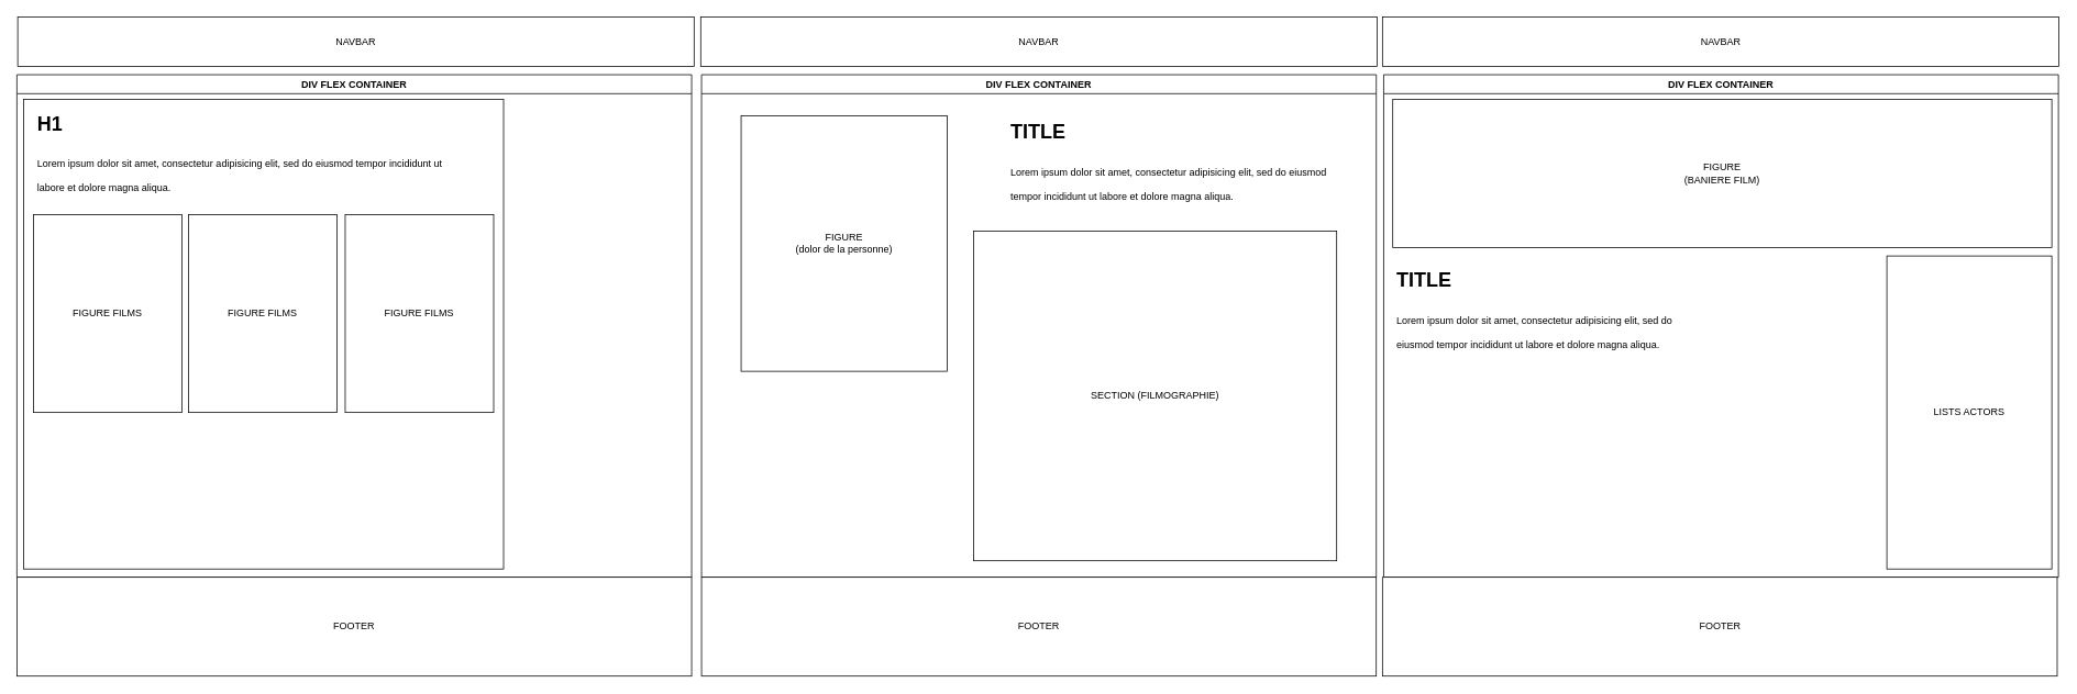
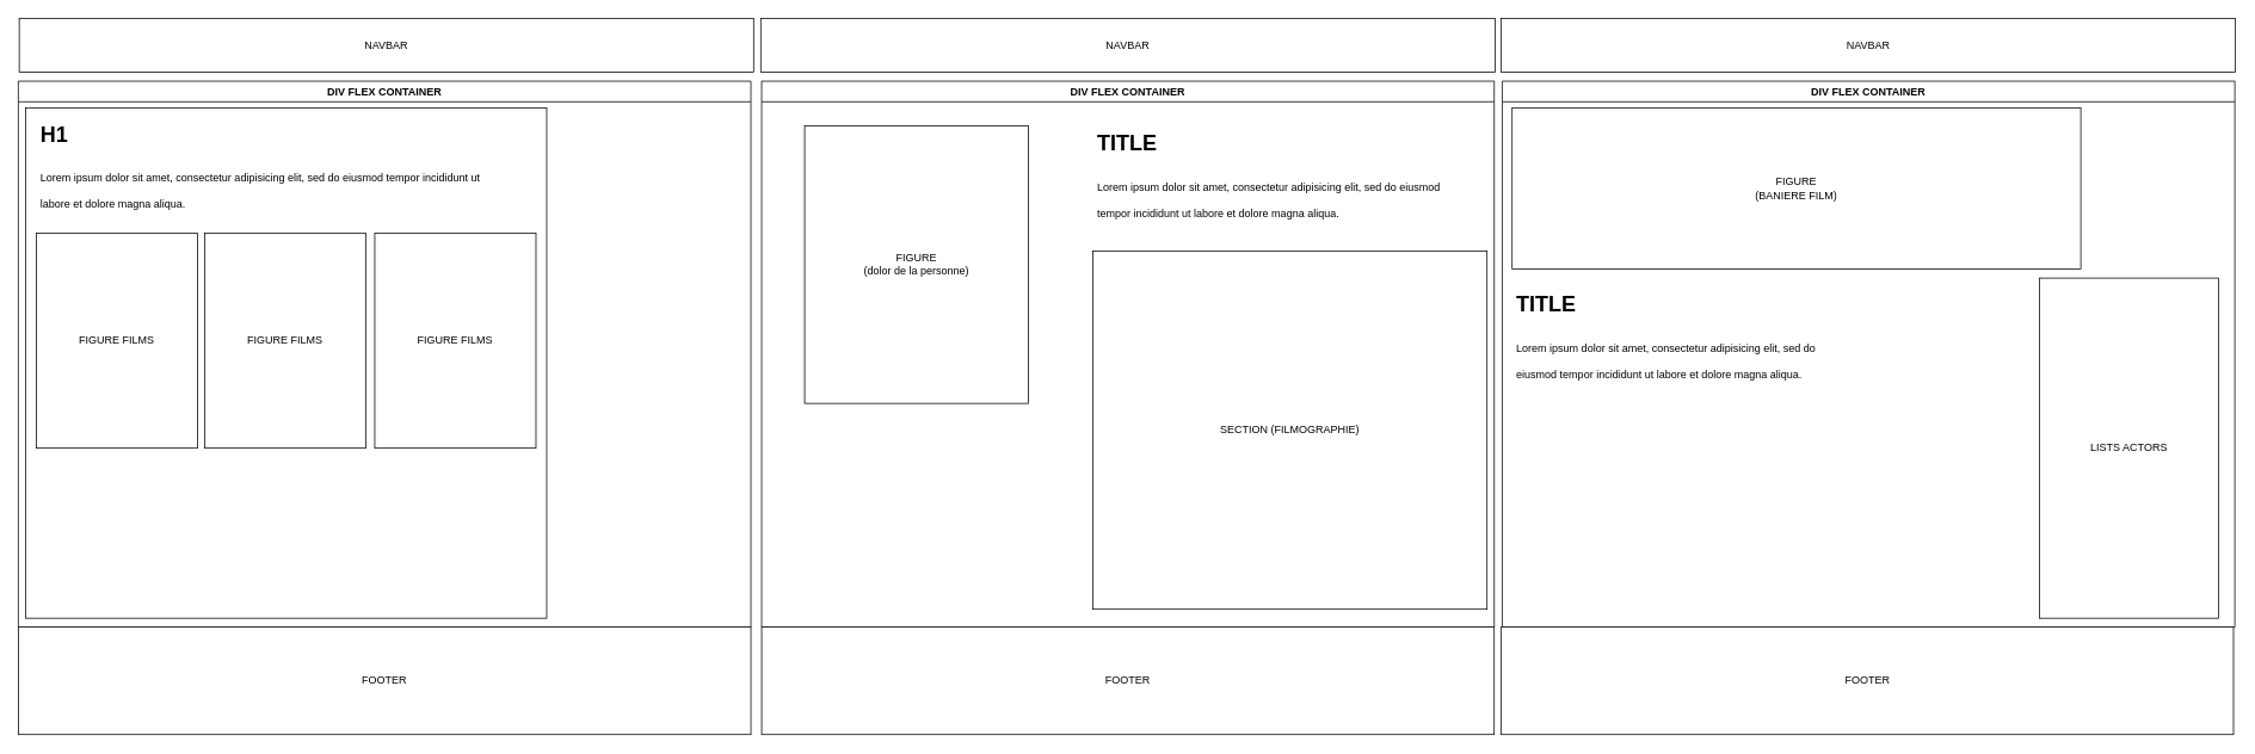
  <mxCell id="0" />
  <mxCell id="1" parent="0" />
  <mxCell id="2" value="NAVBAR" style="rounded=0;whiteSpace=wrap;html=1;" vertex="1" parent="1"><mxGeometry x="21" width="820" height="60" as="geometry" y="20" /></mxCell>
  <mxCell id="3" value="DIV FLEX CONTAINER" style="swimlane;whiteSpace=wrap;html=1;startSize=23;" vertex="1" parent="1"><mxGeometry x="20" y="90" width="818" height="610" as="geometry"><mxRectangle x="2" y="70" width="140" height="30" as="alternateBounds" /></mxGeometry></mxCell>
  <mxCell id="4" value="" style="rounded=0;whiteSpace=wrap;html=1;" vertex="1" parent="3"><mxGeometry x="8" y="30" width="582" height="570" as="geometry" /></mxCell>
  <mxCell id="5" value="&lt;h1&gt;&lt;span style=&quot;background-color: initial;&quot;&gt;H1&lt;/span&gt;&lt;/h1&gt;&lt;h1&gt;&lt;span style=&quot;background-color: initial; font-size: 12px; font-weight: normal;&quot;&gt;Lorem ipsum dolor sit amet, consectetur adipisicing elit, sed do eiusmod tempor incididunt ut labore et dolore magna aliqua.&lt;/span&gt;&lt;br&gt;&lt;/h1&gt;" style="text;html=1;strokeColor=none;fillColor=none;spacing=5;spacingTop=-20;whiteSpace=wrap;overflow=hidden;rounded=0;" vertex="1" parent="3"><mxGeometry x="20" y="40" width="510" height="120" as="geometry" /></mxCell>
  <mxCell id="6" value="FIGURE FILMS" style="rounded=0;whiteSpace=wrap;html=1;" vertex="1" parent="3"><mxGeometry x="20" y="170" width="180" height="240" as="geometry" /></mxCell>
  <mxCell id="7" value="FIGURE FILMS" style="rounded=0;whiteSpace=wrap;html=1;" vertex="1" parent="3"><mxGeometry x="208" y="170" width="180" height="240" as="geometry" /></mxCell>
  <mxCell id="8" value="FIGURE FILMS" style="rounded=0;whiteSpace=wrap;html=1;" vertex="1" parent="3"><mxGeometry x="398" y="170" width="180" height="240" as="geometry" /></mxCell>
  <mxCell id="9" value="FOOTER" style="rounded=0;whiteSpace=wrap;html=1;" vertex="1" parent="1"><mxGeometry x="20" y="700" width="818" height="120" as="geometry" /></mxCell>
  <mxCell id="10" value="NAVBAR" style="rounded=0;whiteSpace=wrap;html=1;" vertex="1" parent="1"><mxGeometry x="849" width="820" height="60" as="geometry" y="20" /></mxCell>
  <mxCell id="11" value="DIV FLEX CONTAINER" style="swimlane;whiteSpace=wrap;html=1;startSize=23;" vertex="1" parent="1"><mxGeometry x="850" y="90" width="818" height="610" as="geometry"><mxRectangle x="2" y="70" width="140" height="30" as="alternateBounds" /></mxGeometry></mxCell>
  <mxCell id="12" value="&lt;h1&gt;TITLE&lt;/h1&gt;&lt;h1&gt;&lt;span style=&quot;background-color: initial; font-size: 12px; font-weight: normal;&quot;&gt;Lorem ipsum dolor sit amet, consectetur adipisicing elit, sed do eiusmod tempor incididunt ut labore et dolore magna aliqua.&lt;/span&gt;&lt;br&gt;&lt;/h1&gt;" style="text;html=1;strokeColor=none;fillColor=none;spacing=5;spacingTop=-20;whiteSpace=wrap;overflow=hidden;rounded=0;" vertex="1" parent="11"><mxGeometry x="370" y="50" width="400" height="120" as="geometry" /></mxCell>
  <mxCell id="13" value="FIGURE&lt;br&gt;(dolor de la personne)" style="rounded=0;whiteSpace=wrap;html=1;" vertex="1" parent="11"><mxGeometry x="48" y="50" width="250" height="310" as="geometry" /></mxCell>
- <mxCell id="14" value="SECTION (FILMOGRAPHIE)" style="rounded=0;whiteSpace=wrap;html=1;" vertex="1" parent="11"><mxGeometry x="330" y="190" width="440" height="400" as="geometry" /></mxCell>
+ <mxCell id="14" value="SECTION (FILMOGRAPHIE)" style="rounded=0;whiteSpace=wrap;html=1;" vertex="1" parent="11"><mxGeometry x="370" y="190" width="440" height="400" as="geometry" /></mxCell>
  <mxCell id="15" value="FOOTER" style="rounded=0;whiteSpace=wrap;html=1;" vertex="1" parent="1"><mxGeometry x="850" y="700" width="818" height="120" as="geometry" /></mxCell>
  <mxCell id="16" value="NAVBAR" style="rounded=0;whiteSpace=wrap;html=1;" vertex="1" parent="1"><mxGeometry x="1675.5" width="820" height="60" as="geometry" y="20" /></mxCell>
  <mxCell id="17" value="DIV FLEX CONTAINER" style="swimlane;whiteSpace=wrap;html=1;startSize=23;" vertex="1" parent="1"><mxGeometry x="1677" y="90" width="818" height="610" as="geometry"><mxRectangle x="2" y="70" width="140" height="30" as="alternateBounds" /></mxGeometry></mxCell>
  <mxCell id="18" value="&lt;h1&gt;TITLE&lt;/h1&gt;&lt;h1&gt;&lt;span style=&quot;background-color: initial; font-size: 12px; font-weight: normal;&quot;&gt;Lorem ipsum dolor sit amet, consectetur adipisicing elit, sed do eiusmod tempor incididunt ut labore et dolore magna aliqua.&lt;/span&gt;&lt;br&gt;&lt;/h1&gt;" style="text;html=1;strokeColor=none;fillColor=none;spacing=5;spacingTop=-20;whiteSpace=wrap;overflow=hidden;rounded=0;" vertex="1" parent="17"><mxGeometry x="11" y="230" width="379" height="120" as="geometry" /></mxCell>
- <mxCell id="19" value="FIGURE&lt;br&gt;(BANIERE FILM)" style="rounded=0;whiteSpace=wrap;html=1;" vertex="1" parent="17"><mxGeometry x="11" y="30" width="799" height="180" as="geometry" /></mxCell>
- <mxCell id="20" value="LISTS ACTORS" style="rounded=0;whiteSpace=wrap;html=1;" vertex="1" parent="17"><mxGeometry x="610" y="220" width="200" height="380" as="geometry" /></mxCell>
+ <mxCell id="19" value="FIGURE&lt;br&gt;(BANIERE FILM)" style="rounded=0;whiteSpace=wrap;html=1;" vertex="1" parent="17"><mxGeometry x="11" y="30" width="635" height="180" as="geometry" /></mxCell>
+ <mxCell id="20" value="LISTS ACTORS" style="rounded=0;whiteSpace=wrap;html=1;" vertex="1" parent="17"><mxGeometry x="600" y="220" width="200" height="380" as="geometry" /></mxCell>
  <mxCell id="21" value="FOOTER" style="rounded=0;whiteSpace=wrap;html=1;" vertex="1" parent="1"><mxGeometry x="1675.5" y="700" width="818" height="120" as="geometry" /></mxCell>
